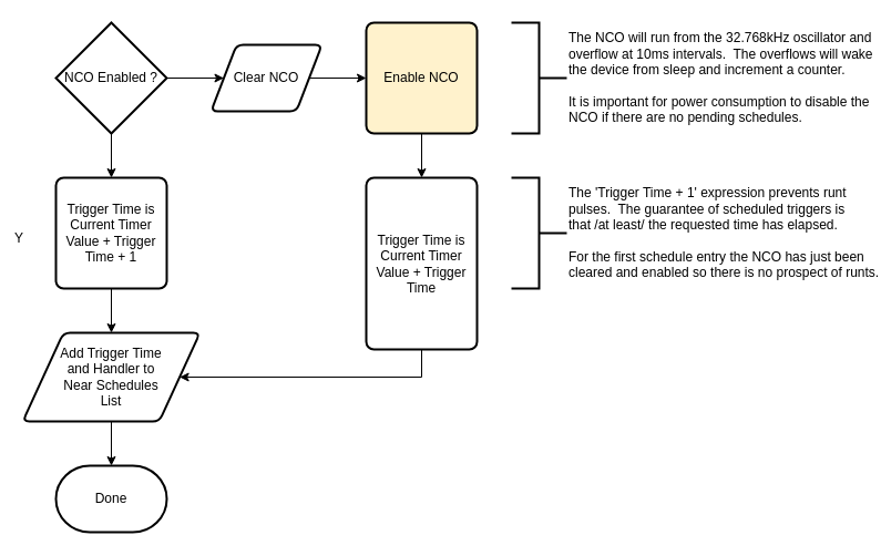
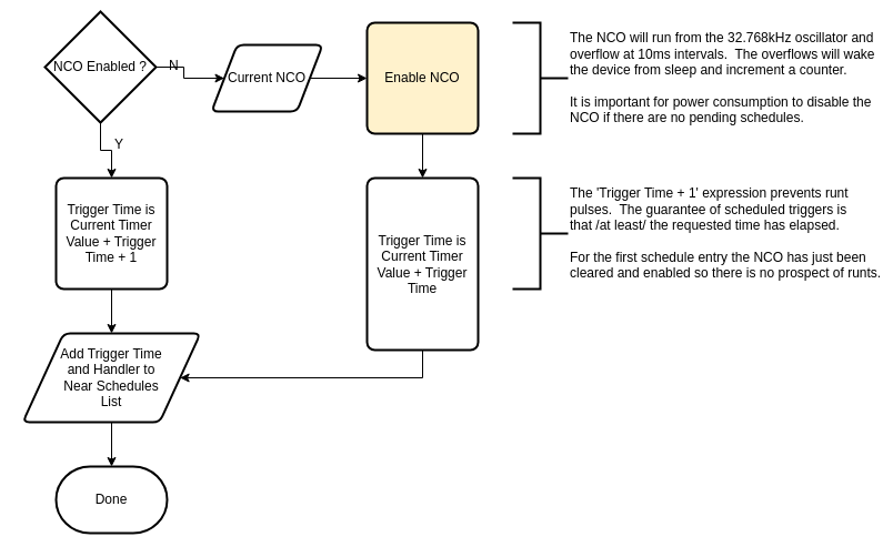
  <mxCell id="0" />
  <mxCell id="1" parent="0" />
  <mxCell id="2" value="" style="edgeStyle=orthogonalEdgeStyle;rounded=0;orthogonalLoop=1;jettySize=auto;html=1;" edge="1" parent="1" source="4" target="8"><mxGeometry relative="1" as="geometry" /></mxCell>
  <mxCell id="3" value="" style="edgeStyle=orthogonalEdgeStyle;rounded=0;orthogonalLoop=1;jettySize=auto;html=1;" edge="1" parent="1" source="4" target="13"><mxGeometry relative="1" as="geometry" /></mxCell>
- <mxCell id="4" value="NCO Enabled ?" style="strokeWidth=2;html=1;shape=mxgraph.flowchart.decision;whiteSpace=wrap;" vertex="1" parent="1"><mxGeometry x="50" y="20" width="100" height="100" as="geometry" /></mxCell>
+ <mxCell id="4" value="NCO Enabled ?" style="strokeWidth=2;html=1;shape=mxgraph.flowchart.decision;whiteSpace=wrap;" vertex="1" parent="1"><mxGeometry x="40" y="10" width="100" height="100" as="geometry" /></mxCell>
  <mxCell id="5" value="" style="edgeStyle=orthogonalEdgeStyle;rounded=0;orthogonalLoop=1;jettySize=auto;html=1;" edge="1" parent="1" source="6" target="15"><mxGeometry relative="1" as="geometry" /></mxCell>
  <mxCell id="6" value="Enable NCO" style="rounded=1;whiteSpace=wrap;html=1;absoluteArcSize=1;arcSize=14;strokeWidth=2;fillColor=#fff2cc;" vertex="1" parent="1"><mxGeometry x="330" y="20" width="100" height="100" as="geometry" /></mxCell>
  <mxCell id="7" value="" style="edgeStyle=orthogonalEdgeStyle;rounded=0;orthogonalLoop=1;jettySize=auto;html=1;" edge="1" parent="1" source="8" target="6"><mxGeometry relative="1" as="geometry" /></mxCell>
- <mxCell id="8" value="Clear NCO&lt;br&gt;" style="verticalLabelPosition=middle;verticalAlign=middle;html=1;strokeWidth=2;shape=parallelogram;perimeter=parallelogramPerimeter;whiteSpace=wrap;rounded=1;arcSize=12;size=0.23;labelPosition=center;align=center;" vertex="1" parent="1"><mxGeometry x="190" y="40" width="100" height="60" as="geometry" /></mxCell>
+ <mxCell id="8" value="Current NCO&lt;br&gt;" style="verticalLabelPosition=middle;verticalAlign=middle;html=1;strokeWidth=2;shape=parallelogram;perimeter=parallelogramPerimeter;whiteSpace=wrap;rounded=1;arcSize=12;size=0.23;labelPosition=center;align=center;" vertex="1" parent="1"><mxGeometry x="190" y="40" width="100" height="60" as="geometry" /></mxCell>
  <mxCell id="9" value="" style="edgeStyle=orthogonalEdgeStyle;rounded=0;orthogonalLoop=1;jettySize=auto;html=1;" edge="1" parent="1" source="10" target="11"><mxGeometry relative="1" as="geometry" /></mxCell>
  <mxCell id="10" value="Add Trigger Time&lt;br&gt;and Handler to&lt;br&gt;Near Schedules&lt;br&gt;List" style="verticalLabelPosition=middle;verticalAlign=middle;html=1;strokeWidth=2;shape=parallelogram;perimeter=parallelogramPerimeter;whiteSpace=wrap;rounded=1;arcSize=12;size=0.23;labelPosition=center;align=center;" vertex="1" parent="1"><mxGeometry x="20" y="300" width="160" height="80" as="geometry" /></mxCell>
  <mxCell id="11" value="Done" style="strokeWidth=2;html=1;shape=mxgraph.flowchart.terminator;whiteSpace=wrap;" vertex="1" parent="1"><mxGeometry x="50" y="420" width="100" height="60" as="geometry" /></mxCell>
  <mxCell id="12" value="" style="edgeStyle=orthogonalEdgeStyle;rounded=0;orthogonalLoop=1;jettySize=auto;html=1;" edge="1" parent="1" source="13" target="10"><mxGeometry relative="1" as="geometry" /></mxCell>
  <mxCell id="13" value="Trigger Time is Current Timer Value + Trigger Time + 1" style="rounded=1;whiteSpace=wrap;html=1;absoluteArcSize=1;arcSize=14;strokeWidth=2;" vertex="1" parent="1"><mxGeometry x="50" y="160" width="100" height="100" as="geometry" /></mxCell>
  <mxCell id="14" style="edgeStyle=orthogonalEdgeStyle;rounded=0;orthogonalLoop=1;jettySize=auto;html=1;entryX=1;entryY=0.5;entryDx=0;entryDy=0;" edge="1" parent="1" source="15" target="10"><mxGeometry relative="1" as="geometry"><Array as="points"><mxPoint x="380" y="340" /></Array></mxGeometry></mxCell>
  <mxCell id="15" value="Trigger Time is Current Timer Value + Trigger Time" style="rounded=1;whiteSpace=wrap;html=1;absoluteArcSize=1;arcSize=14;strokeWidth=2;" vertex="1" parent="1"><mxGeometry x="330" y="160" width="100" height="155" as="geometry" /></mxCell>
  <mxCell id="16" value="The 'Trigger Time + 1' expression prevents runt&lt;br&gt;pulses.&amp;nbsp; The guarantee of scheduled triggers is&lt;br&gt;that /at least/ the requested time has elapsed.&lt;br&gt;&lt;br&gt;For the first schedule entry the NCO has just been&lt;br&gt;cleared and enabled so there is no prospect of runts.&lt;br&gt;" style="strokeWidth=2;html=1;shape=mxgraph.flowchart.annotation_2;align=left;pointerEvents=1;flipH=1;labelPosition=right;verticalLabelPosition=middle;verticalAlign=middle;" vertex="1" parent="1"><mxGeometry x="461" y="160" width="50" height="100" as="geometry" /></mxCell>
  <mxCell id="17" value="The NCO will run from the 32.768kHz oscillator and&lt;br&gt;overflow at 10ms intervals.&amp;nbsp; The overflows will wake&lt;br&gt;the device from sleep and increment a counter.&lt;br&gt;&lt;br&gt;It is important for power consumption to disable the&lt;br&gt;NCO if there are no pending schedules.&lt;br&gt;" style="strokeWidth=2;html=1;shape=mxgraph.flowchart.annotation_2;align=left;pointerEvents=1;flipH=1;labelPosition=right;verticalLabelPosition=middle;verticalAlign=middle;" vertex="1" parent="1"><mxGeometry x="461" y="20" width="50" height="100" as="geometry" /></mxCell>
- <mxCell id="19" value="Y" style="text;html=1;resizable=0;points=[];autosize=1;align=left;verticalAlign=top;spacingTop=-4;" vertex="1" parent="1"><mxGeometry x="11" y="205" width="20" height="20" as="geometry" /></mxCell>
+ <mxCell id="18" value="N" style="text;html=1;resizable=0;points=[];autosize=1;align=left;verticalAlign=top;spacingTop=-4;" vertex="1" parent="1"><mxGeometry x="150" y="49" width="20" height="20" as="geometry" /></mxCell>
+ <mxCell id="19" value="Y" style="text;html=1;resizable=0;points=[];autosize=1;align=left;verticalAlign=top;spacingTop=-4;" vertex="1" parent="1"><mxGeometry x="101" y="120" width="20" height="20" as="geometry" /></mxCell>
